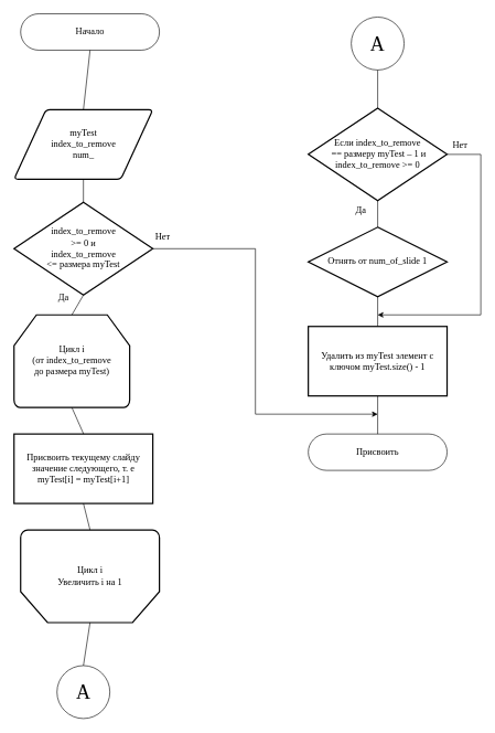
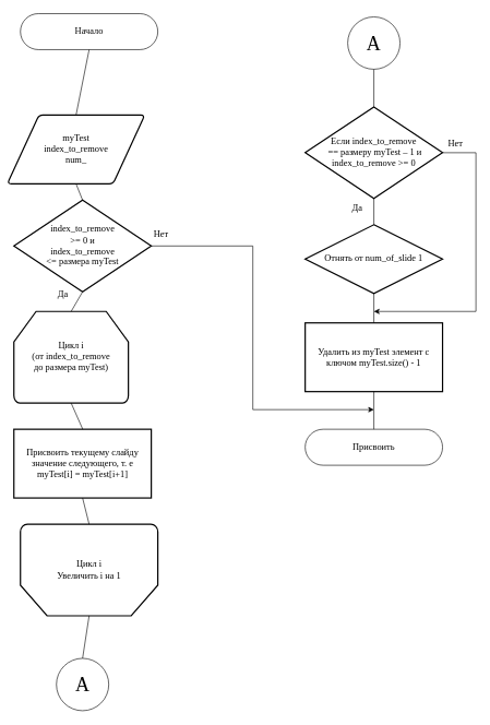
  <mxCell id="0" />
  <mxCell id="1" parent="0" />
- <mxCell id="2" value="&lt;font style=&quot;font-size: 14px;&quot; face=&quot;Times New Roman&quot;&gt;myTest&lt;br&gt;index_to_remove&lt;br&gt;num_&lt;/font&gt;" style="shape=parallelogram;html=1;strokeWidth=2;perimeter=parallelogramPerimeter;whiteSpace=wrap;rounded=1;arcSize=12;size=0.23;aspect=fixed;" parent="1" vertex="1"><mxGeometry x="20.75" y="165" width="210" height="105" as="geometry" /></mxCell>
+ <mxCell id="2" value="&lt;font style=&quot;font-size: 14px;&quot; face=&quot;Times New Roman&quot;&gt;myTest&lt;br&gt;index_to_remove&lt;br&gt;num_&lt;/font&gt;" style="shape=parallelogram;html=1;strokeWidth=2;perimeter=parallelogramPerimeter;whiteSpace=wrap;rounded=1;arcSize=12;size=0.23;aspect=fixed;" parent="1" vertex="1"><mxGeometry x="10.75" y="175" width="210" height="105" as="geometry" /></mxCell>
  <mxCell id="3" style="edgeStyle=orthogonalEdgeStyle;rounded=0;orthogonalLoop=1;jettySize=auto;html=1;exitX=1;exitY=0.5;exitDx=0;exitDy=0;exitPerimeter=0;" parent="1" source="4" edge="1"><mxGeometry relative="1" as="geometry"><mxPoint x="571" y="625" as="targetPoint" /><Array as="points"><mxPoint x="386" y="375" /><mxPoint x="386" y="625" /><mxPoint x="571" y="625" /></Array></mxGeometry></mxCell>
  <mxCell id="4" value="&lt;font style=&quot;font-size: 14px;&quot; face=&quot;Times New Roman&quot;&gt;index_to_remove&lt;br&gt;&amp;gt;= 0 и&lt;br&gt;index_to_remove &lt;br&gt;&amp;lt;= размера myTest&lt;/font&gt;" style="strokeWidth=2;html=1;shape=mxgraph.flowchart.decision;whiteSpace=wrap;aspect=fixed;" parent="1" vertex="1"><mxGeometry x="20.75" y="305" width="210" height="140" as="geometry" /></mxCell>
  <mxCell id="5" value="&lt;font style=&quot;font-size: 14px;&quot; face=&quot;Times New Roman&quot;&gt;Цикл i&lt;br&gt;(от index_to_remove&lt;br&gt;до размера myTest)&lt;/font&gt;" style="strokeWidth=2;html=1;shape=mxgraph.flowchart.loop_limit;whiteSpace=wrap;aspect=fixed;" parent="1" vertex="1"><mxGeometry x="20.75" y="475" width="175" height="140" as="geometry" /></mxCell>
  <mxCell id="6" value="&lt;font face=&quot;Times New Roman&quot; style=&quot;font-size: 14px;&quot;&gt;Присвоить текущему слайду значение следующего, т. е myTest[i] = myTest[i+1]&lt;/font&gt;" style="rounded=1;whiteSpace=wrap;html=1;absoluteArcSize=1;arcSize=0;strokeWidth=2;aspect=fixed;" parent="1" vertex="1"><mxGeometry x="20.75" y="655" width="210" height="105" as="geometry" /></mxCell>
  <mxCell id="7" style="edgeStyle=orthogonalEdgeStyle;rounded=0;orthogonalLoop=1;jettySize=auto;html=1;exitX=1;exitY=0.5;exitDx=0;exitDy=0;exitPerimeter=0;" parent="1" source="8" edge="1"><mxGeometry relative="1" as="geometry"><mxPoint x="571" y="475" as="targetPoint" /><Array as="points"><mxPoint x="727" y="233" /><mxPoint x="727" y="475" /><mxPoint x="571" y="475" /></Array></mxGeometry></mxCell>
  <mxCell id="8" value="&lt;font style=&quot;font-size: 14px;&quot; face=&quot;Times New Roman&quot;&gt;Если index_to_remove&lt;br&gt;&amp;nbsp;== размеру myTest – 1 и index_to_remove &amp;gt;= 0&lt;/font&gt;" style="strokeWidth=2;html=1;shape=mxgraph.flowchart.decision;whiteSpace=wrap;aspect=fixed;" parent="1" vertex="1"><mxGeometry x="466" y="162.5" width="210" height="140" as="geometry" /></mxCell>
  <mxCell id="9" value="&lt;font face=&quot;Times New Roman&quot; style=&quot;font-size: 14px;&quot;&gt;Отнять от num_of_slide 1&lt;/font&gt;" style="rhombus;whiteSpace=wrap;html=1;absoluteArcSize=1;arcSize=0;strokeWidth=2;aspect=fixed;" parent="1" vertex="1"><mxGeometry x="466" y="342.5" width="210" height="105" as="geometry" /></mxCell>
  <mxCell id="10" value="&lt;font style=&quot;font-size: 14px;&quot; face=&quot;Times New Roman&quot;&gt;Удалить из myTest элемент с ключом myTest.size() - 1&lt;/font&gt;" style="rounded=1;whiteSpace=wrap;html=1;absoluteArcSize=1;arcSize=0;strokeWidth=2;aspect=fixed;" parent="1" vertex="1"><mxGeometry x="466" y="492.5" width="210" height="105" as="geometry" /></mxCell>
  <mxCell id="11" value="&lt;font face=&quot;Times New Roman&quot; style=&quot;font-size: 14px;&quot;&gt;Цикл i&lt;br style=&quot;border-color: var(--border-color);&quot;&gt;&lt;span style=&quot;background-color: rgb(255, 255, 255);&quot;&gt;Увеличить i на 1&lt;/span&gt;&lt;/font&gt;" style="strokeWidth=2;html=1;shape=mxgraph.flowchart.loop_limit;whiteSpace=wrap;aspect=fixed;direction=west;" parent="1" vertex="1"><mxGeometry x="30.75" y="800" width="210" height="140" as="geometry" /></mxCell>
  <mxCell id="12" value="&lt;font style=&quot;font-size: 14px;&quot; face=&quot;Times New Roman&quot;&gt;Начало&lt;/font&gt;" style="rounded=1;whiteSpace=wrap;html=1;arcSize=50;" parent="1" vertex="1"><mxGeometry x="30.75" y="20" width="210" height="55" as="geometry" /></mxCell>
  <mxCell id="13" value="&lt;font face=&quot;Times New Roman&quot; style=&quot;font-size: 30px;&quot;&gt;A&lt;/font&gt;" style="ellipse;whiteSpace=wrap;html=1;aspect=fixed;" parent="1" vertex="1"><mxGeometry x="85.75" y="1005" width="80" height="80" as="geometry" /></mxCell>
  <mxCell id="14" value="&lt;font face=&quot;Times New Roman&quot; style=&quot;font-size: 30px;&quot;&gt;A&lt;/font&gt;" style="ellipse;whiteSpace=wrap;html=1;aspect=fixed;" parent="1" vertex="1"><mxGeometry x="531" y="25" width="80" height="80" as="geometry" /></mxCell>
  <mxCell id="15" value="&lt;font style=&quot;font-size: 14px;&quot; face=&quot;Times New Roman&quot;&gt;Присвоить&lt;/font&gt;" style="rounded=1;whiteSpace=wrap;html=1;arcSize=50;aspect=fixed;" parent="1" vertex="1"><mxGeometry x="466" y="655" width="210" height="55" as="geometry" /></mxCell>
  <mxCell id="16" value="&lt;font face=&quot;Times New Roman&quot; style=&quot;font-size: 14px;&quot;&gt;Да&lt;/font&gt;" style="text;html=1;strokeColor=none;fillColor=none;align=center;verticalAlign=middle;whiteSpace=wrap;rounded=0;" parent="1" vertex="1"><mxGeometry x="66" y="435" width="60" height="30" as="geometry" /></mxCell>
  <mxCell id="17" value="&lt;font face=&quot;Times New Roman&quot; style=&quot;font-size: 14px;&quot;&gt;Да&lt;/font&gt;" style="text;html=1;strokeColor=none;fillColor=none;align=center;verticalAlign=middle;whiteSpace=wrap;rounded=0;" parent="1" vertex="1"><mxGeometry x="516" y="302.5" width="60" height="30" as="geometry" /></mxCell>
  <mxCell id="18" value="&lt;font face=&quot;Times New Roman&quot; style=&quot;font-size: 14px;&quot;&gt;Нет&lt;br&gt;&lt;/font&gt;" style="text;html=1;strokeColor=none;fillColor=none;align=center;verticalAlign=middle;whiteSpace=wrap;rounded=0;" parent="1" vertex="1"><mxGeometry x="216" y="342.5" width="60" height="30" as="geometry" /></mxCell>
  <mxCell id="19" value="&lt;font face=&quot;Times New Roman&quot; style=&quot;font-size: 14px;&quot;&gt;Нет&lt;br&gt;&lt;/font&gt;" style="text;html=1;strokeColor=none;fillColor=none;align=center;verticalAlign=middle;whiteSpace=wrap;rounded=0;" parent="1" vertex="1"><mxGeometry x="666" y="205" width="60" height="30" as="geometry" /></mxCell>
  <mxCell id="20" value="" style="endArrow=none;html=1;rounded=0;entryX=0.5;entryY=1;entryDx=0;entryDy=0;exitX=0.5;exitY=0;exitDx=0;exitDy=0;" edge="1" parent="1" source="2" target="12"><mxGeometry width="50" height="50" relative="1" as="geometry"><mxPoint x="206" as="sourcePoint" y="185" /><mxPoint x="256" y="135" as="targetPoint" /></mxGeometry></mxCell>
  <mxCell id="21" value="" style="endArrow=none;html=1;rounded=0;exitX=0.5;exitY=0;exitDx=0;exitDy=0;exitPerimeter=0;entryX=0.5;entryY=1;entryDx=0;entryDy=0;" edge="1" parent="1" source="4" target="2"><mxGeometry width="50" height="50" relative="1" as="geometry"><mxPoint x="206" y="295" as="sourcePoint" /><mxPoint x="256" y="245" as="targetPoint" /></mxGeometry></mxCell>
  <mxCell id="22" value="" style="endArrow=none;html=1;rounded=0;entryX=0.5;entryY=1;entryDx=0;entryDy=0;entryPerimeter=0;exitX=0.5;exitY=0;exitDx=0;exitDy=0;exitPerimeter=0;" edge="1" parent="1" source="5" target="4"><mxGeometry width="50" height="50" relative="1" as="geometry"><mxPoint x="206" y="465" as="sourcePoint" /><mxPoint x="256" y="415" as="targetPoint" /></mxGeometry></mxCell>
  <mxCell id="23" value="" style="endArrow=none;html=1;rounded=0;entryX=0.5;entryY=1;entryDx=0;entryDy=0;entryPerimeter=0;" edge="1" parent="1" target="5"><mxGeometry width="50" height="50" relative="1" as="geometry"><mxPoint x="126" y="655" as="sourcePoint" /><mxPoint x="176" y="625" as="targetPoint" /></mxGeometry></mxCell>
  <mxCell id="24" value="" style="endArrow=none;html=1;rounded=0;entryX=0.5;entryY=1;entryDx=0;entryDy=0;exitX=0.5;exitY=1;exitDx=0;exitDy=0;exitPerimeter=0;" edge="1" parent="1" source="11" target="6"><mxGeometry width="50" height="50" relative="1" as="geometry"><mxPoint x="256" y="845" as="sourcePoint" /><mxPoint x="306" y="795" as="targetPoint" /></mxGeometry></mxCell>
  <mxCell id="25" value="" style="endArrow=none;html=1;rounded=0;entryX=0.5;entryY=0;entryDx=0;entryDy=0;entryPerimeter=0;exitX=0.5;exitY=0;exitDx=0;exitDy=0;" edge="1" parent="1" source="13" target="11"><mxGeometry width="50" height="50" relative="1" as="geometry"><mxPoint x="226" y="1045" as="sourcePoint" /><mxPoint x="276" y="995" as="targetPoint" /></mxGeometry></mxCell>
  <mxCell id="26" value="" style="endArrow=none;html=1;rounded=0;entryX=0.5;entryY=1;entryDx=0;entryDy=0;exitX=0.5;exitY=0;exitDx=0;exitDy=0;" edge="1" parent="1" source="15" target="10"><mxGeometry width="50" height="50" relative="1" as="geometry"><mxPoint x="586" y="655" as="sourcePoint" /><mxPoint x="636" y="605" as="targetPoint" /></mxGeometry></mxCell>
  <mxCell id="27" value="" style="endArrow=none;html=1;rounded=0;entryX=0.5;entryY=1;entryDx=0;entryDy=0;exitX=0.5;exitY=0;exitDx=0;exitDy=0;" edge="1" parent="1" source="10" target="9"><mxGeometry width="50" height="50" relative="1" as="geometry"><mxPoint x="526" y="505" as="sourcePoint" /><mxPoint x="576" y="455" as="targetPoint" /></mxGeometry></mxCell>
  <mxCell id="28" value="" style="endArrow=none;html=1;rounded=0;entryX=0.5;entryY=1;entryDx=0;entryDy=0;entryPerimeter=0;exitX=0.5;exitY=0;exitDx=0;exitDy=0;" edge="1" parent="1" source="9" target="8"><mxGeometry width="50" height="50" relative="1" as="geometry"><mxPoint x="616" y="345" as="sourcePoint" /><mxPoint x="606" y="315" as="targetPoint" /></mxGeometry></mxCell>
  <mxCell id="29" value="" style="endArrow=none;html=1;rounded=0;entryX=0.5;entryY=1;entryDx=0;entryDy=0;exitX=0.5;exitY=0;exitDx=0;exitDy=0;exitPerimeter=0;" edge="1" parent="1" source="8" target="14"><mxGeometry width="50" height="50" relative="1" as="geometry"><mxPoint x="486" y="165" as="sourcePoint" /><mxPoint x="536" y="115" as="targetPoint" /></mxGeometry></mxCell>
